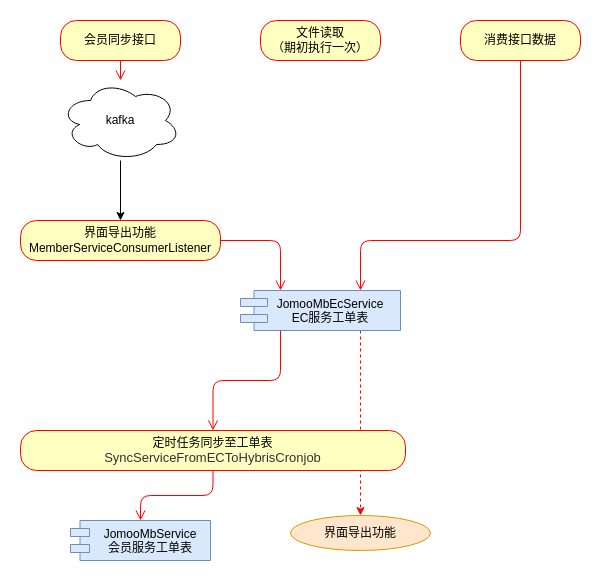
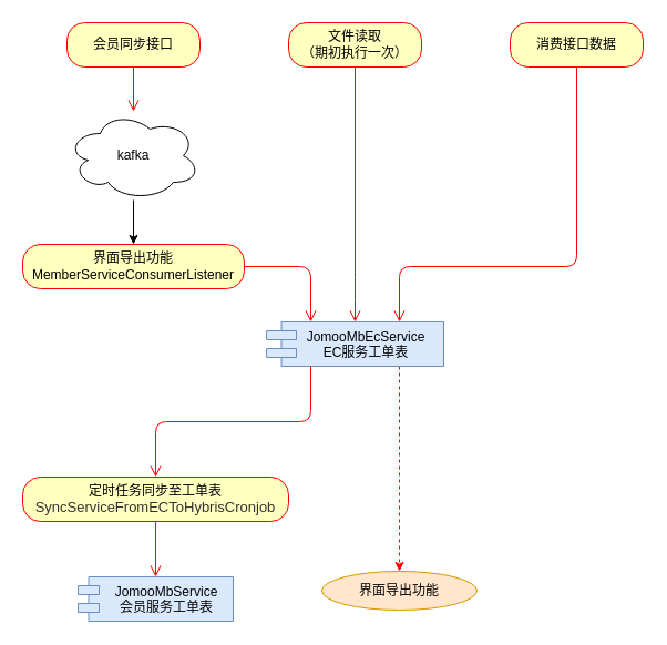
  <mxCell id="0" />
  <mxCell id="1" parent="0" />
  <mxCell id="2" style="edgeStyle=orthogonalEdgeStyle;rounded=1;orthogonalLoop=1;jettySize=auto;html=1;exitX=0.75;exitY=1;exitDx=0;exitDy=0;dashed=1;strokeColor=#FF0000;" edge="1" parent="1" source="3" target="18"><mxGeometry relative="1" as="geometry" /></mxCell>
  <mxCell id="3" value="JomooMbEcService&#10;EC服务工单表" style="shape=module;align=left;spacingLeft=20;align=center;verticalAlign=top;jettyWidth=27;jettyHeight=8;fillColor=#dae8fc;strokeColor=#6c8ebf;" vertex="1" parent="1"><mxGeometry x="240" y="290" width="160" height="40" as="geometry" /></mxCell>
  <mxCell id="4" style="edgeStyle=orthogonalEdgeStyle;rounded=0;orthogonalLoop=1;jettySize=auto;html=1;entryX=0.5;entryY=0;entryDx=0;entryDy=0;" edge="1" parent="1" source="5" target="8"><mxGeometry relative="1" as="geometry" /></mxCell>
- <mxCell id="5" value="kafka" style="ellipse;shape=cloud;whiteSpace=wrap;html=1;" vertex="1" parent="1"><mxGeometry x="60" y="80" width="120" height="80" as="geometry" /></mxCell>
+ <mxCell id="5" value="kafka" style="ellipse;shape=cloud;whiteSpace=wrap;html=1;" vertex="1" parent="1"><mxGeometry x="60" y="100" width="120" height="80" as="geometry" /></mxCell>
  <mxCell id="6" value="会员同步接口" style="rounded=1;whiteSpace=wrap;html=1;arcSize=40;fontColor=#000000;fillColor=#ffffc0;strokeColor=#ff0000;" vertex="1" parent="1"><mxGeometry x="60" y="20" width="120" height="40" as="geometry" /></mxCell>
  <mxCell id="7" value="" style="edgeStyle=orthogonalEdgeStyle;html=1;verticalAlign=bottom;endArrow=open;endSize=8;strokeColor=#ff0000;" edge="1" source="6" parent="1" target="5"><mxGeometry relative="1" as="geometry"><mxPoint x="150" y="50" as="targetPoint" /></mxGeometry></mxCell>
  <mxCell id="8" value="界面导出功能&lt;br&gt;MemberServiceConsumerListener" style="rounded=1;whiteSpace=wrap;html=1;arcSize=40;fontColor=#000000;fillColor=#ffffc0;strokeColor=#ff0000;" vertex="1" parent="1"><mxGeometry x="20" y="220" width="200" height="40" as="geometry" /></mxCell>
  <mxCell id="9" value="" style="edgeStyle=orthogonalEdgeStyle;html=1;verticalAlign=bottom;endArrow=open;endSize=8;strokeColor=#ff0000;entryX=0.25;entryY=0;entryDx=0;entryDy=0;" edge="1" source="8" parent="1" target="3"><mxGeometry relative="1" as="geometry"><mxPoint x="120" y="360" as="targetPoint" /></mxGeometry></mxCell>
  <mxCell id="10" value="文件读取&lt;br&gt;（期初执行一次）" style="rounded=1;whiteSpace=wrap;html=1;arcSize=40;fontColor=#000000;fillColor=#ffffc0;strokeColor=#ff0000;" vertex="1" parent="1"><mxGeometry x="260" y="20" width="120" height="40" as="geometry" /></mxCell>
  <mxCell id="11" value="消费接口数据" style="rounded=1;whiteSpace=wrap;html=1;arcSize=40;fontColor=#000000;fillColor=#ffffc0;strokeColor=#ff0000;" vertex="1" parent="1"><mxGeometry x="460" y="20" width="120" height="40" as="geometry" /></mxCell>
  <mxCell id="12" value="" style="edgeStyle=orthogonalEdgeStyle;html=1;verticalAlign=bottom;endArrow=open;endSize=8;strokeColor=#ff0000;entryX=0.75;entryY=0;entryDx=0;entryDy=0;exitX=0.5;exitY=1;exitDx=0;exitDy=0;" edge="1" parent="1" source="11" target="3"><mxGeometry relative="1" as="geometry"><mxPoint x="290" y="370" as="targetPoint" /><mxPoint x="230" y="290" as="sourcePoint" /><Array as="points"><mxPoint x="520" y="240" /><mxPoint x="360" y="240" /></Array></mxGeometry></mxCell>
- <mxCell id="14" value="定时任务同步至工单表&lt;br&gt;&lt;span style=&quot;color: rgb(50 , 50 , 50) ; font-size: 13px ; background-color: rgba(255 , 255 , 255 , 0.01)&quot;&gt;SyncServiceFromECToHybrisCronjob&lt;/span&gt;" style="rounded=1;whiteSpace=wrap;html=1;arcSize=40;fontColor=#000000;fillColor=#ffffc0;strokeColor=#ff0000;" vertex="1" parent="1"><mxGeometry x="20" y="430" width="385" height="40" as="geometry" /></mxCell>
+ <mxCell id="13" value="" style="edgeStyle=orthogonalEdgeStyle;html=1;verticalAlign=bottom;endArrow=open;endSize=8;strokeColor=#ff0000;entryX=0.5;entryY=0;entryDx=0;entryDy=0;exitX=0.5;exitY=1;exitDx=0;exitDy=0;" edge="1" parent="1" source="10" target="3"><mxGeometry relative="1" as="geometry"><mxPoint x="270" y="280" as="targetPoint" /><mxPoint x="430" y="50" as="sourcePoint" /><Array as="points"><mxPoint x="320" y="260" /><mxPoint x="320" y="260" /></Array></mxGeometry></mxCell>
+ <mxCell id="14" value="定时任务同步至工单表&lt;br&gt;&lt;span style=&quot;color: rgb(50 , 50 , 50) ; font-size: 13px ; background-color: rgba(255 , 255 , 255 , 0.01)&quot;&gt;SyncServiceFromECToHybrisCronjob&lt;/span&gt;" style="rounded=1;whiteSpace=wrap;html=1;arcSize=40;fontColor=#000000;fillColor=#ffffc0;strokeColor=#ff0000;" vertex="1" parent="1"><mxGeometry x="20" y="430" width="240" height="40" as="geometry" /></mxCell>
  <mxCell id="15" value="JomooMbService&#10;会员服务工单表" style="shape=module;align=left;spacingLeft=20;align=center;verticalAlign=top;jettyWidth=19;jettyHeight=8;fillColor=#dae8fc;strokeColor=#6c8ebf;" vertex="1" parent="1"><mxGeometry x="70" y="520" width="140" height="40" as="geometry" /></mxCell>
  <mxCell id="16" value="" style="edgeStyle=orthogonalEdgeStyle;html=1;verticalAlign=bottom;endArrow=open;endSize=8;strokeColor=#ff0000;exitX=0.25;exitY=1;exitDx=0;exitDy=0;" edge="1" parent="1" source="3" target="14"><mxGeometry relative="1" as="geometry"><mxPoint x="290" y="300" as="targetPoint" /><mxPoint x="230" y="250" as="sourcePoint" /></mxGeometry></mxCell>
  <mxCell id="17" value="" style="edgeStyle=orthogonalEdgeStyle;html=1;verticalAlign=bottom;endArrow=open;endSize=8;strokeColor=#ff0000;exitX=0.5;exitY=1;exitDx=0;exitDy=0;entryX=0.5;entryY=0;entryDx=0;entryDy=0;" edge="1" parent="1" source="14" target="15"><mxGeometry relative="1" as="geometry"><mxPoint x="130" y="440" as="targetPoint" /><mxPoint x="290" y="340" as="sourcePoint" /></mxGeometry></mxCell>
  <mxCell id="18" value="界面导出功能" style="ellipse;whiteSpace=wrap;html=1;fillColor=#ffe6cc;strokeColor=#d79b00;" vertex="1" parent="1"><mxGeometry x="290" y="515" width="140" height="35" as="geometry" /></mxCell>
